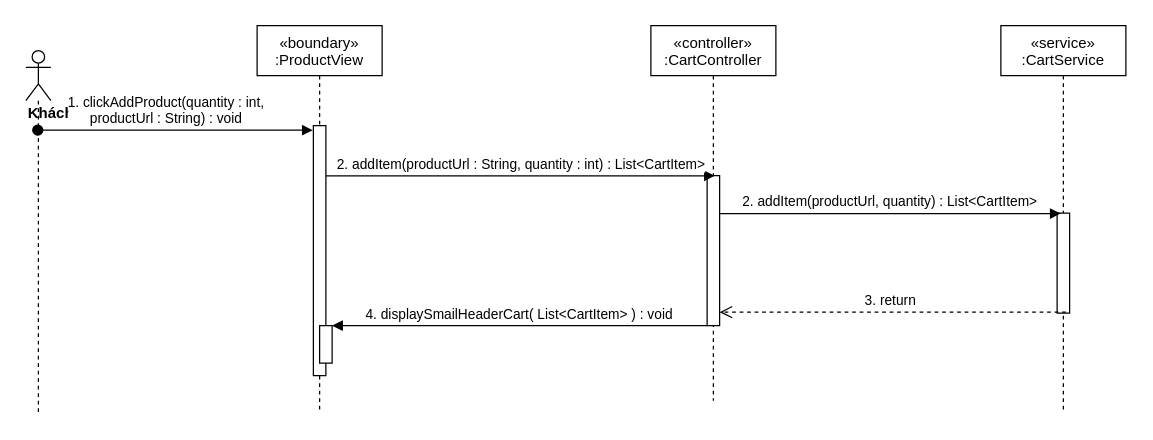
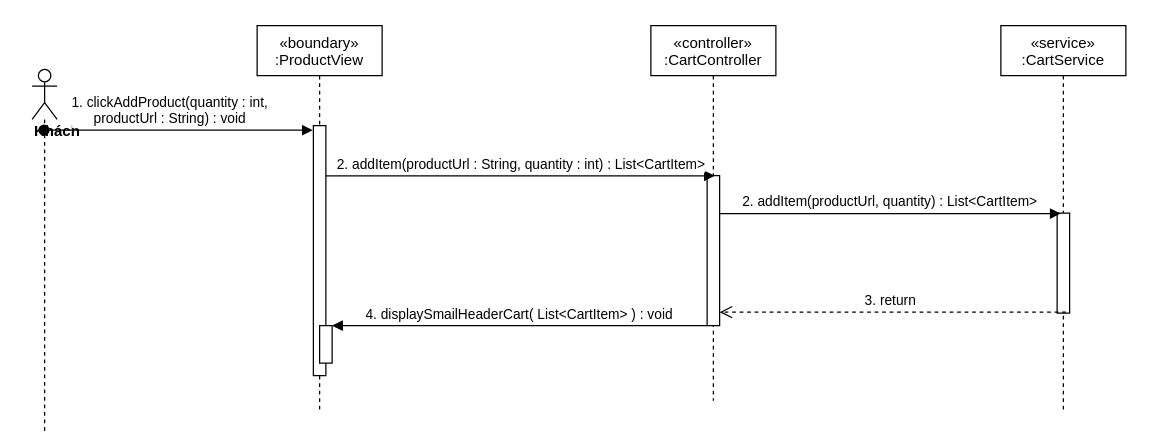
  <mxCell id="0" />
  <mxCell id="1" parent="0" />
  <mxCell id="2" value="«boundary»&#10;:ProductView" style="shape=umlLifeline;perimeter=lifelinePerimeter;container=1;collapsible=0;recursiveResize=0;rounded=0;shadow=0;strokeWidth=1;" parent="1" vertex="1"><mxGeometry x="205" y="20" width="100" height="310" as="geometry" /></mxCell>
  <mxCell id="3" value="" style="points=[];perimeter=orthogonalPerimeter;rounded=0;shadow=0;strokeWidth=1;" parent="2" vertex="1"><mxGeometry x="45" y="80" width="10" height="200" as="geometry" /></mxCell>
  <mxCell id="4" value="" style="html=1;points=[];perimeter=orthogonalPerimeter;" parent="2" vertex="1"><mxGeometry x="50" y="240" width="10" height="30" as="geometry" /></mxCell>
  <mxCell id="5" value="«controller»&#10;:CartController" style="shape=umlLifeline;perimeter=lifelinePerimeter;container=1;collapsible=0;recursiveResize=0;rounded=0;shadow=0;strokeWidth=1;" parent="1" vertex="1"><mxGeometry x="520" y="20" width="100" height="300" as="geometry" /></mxCell>
  <mxCell id="6" value="" style="points=[];perimeter=orthogonalPerimeter;rounded=0;shadow=0;strokeWidth=1;" parent="5" vertex="1"><mxGeometry x="45" y="120" width="10" height="120" as="geometry" /></mxCell>
- <mxCell id="7" value="&lt;div&gt;&lt;b&gt;Khách&lt;/b&gt;&lt;/div&gt;" style="shape=umlLifeline;participant=umlActor;perimeter=lifelinePerimeter;whiteSpace=wrap;html=1;container=1;collapsible=0;recursiveResize=0;verticalAlign=top;spacingTop=36;outlineConnect=0;align=left;" parent="1" vertex="1"><mxGeometry x="20" y="40" width="20" height="290" as="geometry" /></mxCell>
+ <mxCell id="7" value="&lt;div&gt;&lt;b&gt;Khách&lt;/b&gt;&lt;/div&gt;" style="shape=umlLifeline;participant=umlActor;perimeter=lifelinePerimeter;whiteSpace=wrap;html=1;container=1;collapsible=0;recursiveResize=0;verticalAlign=top;spacingTop=36;outlineConnect=0;align=left;" parent="1" vertex="1"><mxGeometry x="25" y="55" width="20" height="290" as="geometry" /></mxCell>
  <mxCell id="8" value="1. clickAddProduct(quantity : int, &#10;productUrl : String) : void" style="verticalAlign=bottom;startArrow=oval;endArrow=block;startSize=8;shadow=0;strokeWidth=1;entryX=-0.05;entryY=0.018;entryDx=0;entryDy=0;entryPerimeter=0;" parent="1" source="7" target="3" edge="1"><mxGeometry x="-0.06" relative="1" as="geometry"><mxPoint x="-20" y="110" as="sourcePoint" /><mxPoint as="offset" /></mxGeometry></mxCell>
  <mxCell id="9" value="«service»&#10;:CartService" style="shape=umlLifeline;perimeter=lifelinePerimeter;container=1;collapsible=0;recursiveResize=0;rounded=0;shadow=0;strokeWidth=1;" parent="1" vertex="1"><mxGeometry x="800" y="20" width="100" height="310" as="geometry" /></mxCell>
  <mxCell id="10" value="" style="points=[];perimeter=orthogonalPerimeter;rounded=0;shadow=0;strokeWidth=1;" parent="9" vertex="1"><mxGeometry x="45" y="150" width="10" height="80" as="geometry" /></mxCell>
  <mxCell id="11" value="2. addItem(productUrl : String, quantity : int) : List&amp;lt;CartItem&amp;gt;" style="html=1;verticalAlign=bottom;endArrow=block;entryX=0.617;entryY=0.001;entryDx=0;entryDy=0;entryPerimeter=0;" parent="1" source="3" target="6" edge="1"><mxGeometry width="80" relative="1" as="geometry"><mxPoint x="200" y="188" as="sourcePoint" /><mxPoint x="380" y="150" as="targetPoint" /></mxGeometry></mxCell>
  <mxCell id="12" value="2. addItem(productUrl, quantity) : List&amp;lt;CartItem&amp;gt;" style="html=1;verticalAlign=bottom;endArrow=block;entryX=0.283;entryY=0.004;entryDx=0;entryDy=0;entryPerimeter=0;" parent="1" source="6" target="10" edge="1"><mxGeometry width="80" relative="1" as="geometry"><mxPoint x="550" y="150" as="sourcePoint" /><mxPoint x="640" y="220" as="targetPoint" /></mxGeometry></mxCell>
  <mxCell id="13" value="3. return&amp;nbsp;" style="html=1;verticalAlign=bottom;endArrow=open;dashed=1;endSize=8;exitX=0.7;exitY=0.99;exitDx=0;exitDy=0;exitPerimeter=0;" parent="1" source="10" target="6" edge="1"><mxGeometry relative="1" as="geometry"><mxPoint x="750" y="310" as="sourcePoint" /><mxPoint x="530" y="310" as="targetPoint" /></mxGeometry></mxCell>
  <mxCell id="14" value="4. displaySmailHeaderCart( List&lt;CartItem&gt; ) : void" style="verticalAlign=bottom;endArrow=block;shadow=0;strokeWidth=1;" parent="1" source="6" target="4" edge="1"><mxGeometry relative="1" as="geometry"><mxPoint x="445" y="310" as="sourcePoint" /><mxPoint x="230" y="341" as="targetPoint" /></mxGeometry></mxCell>
